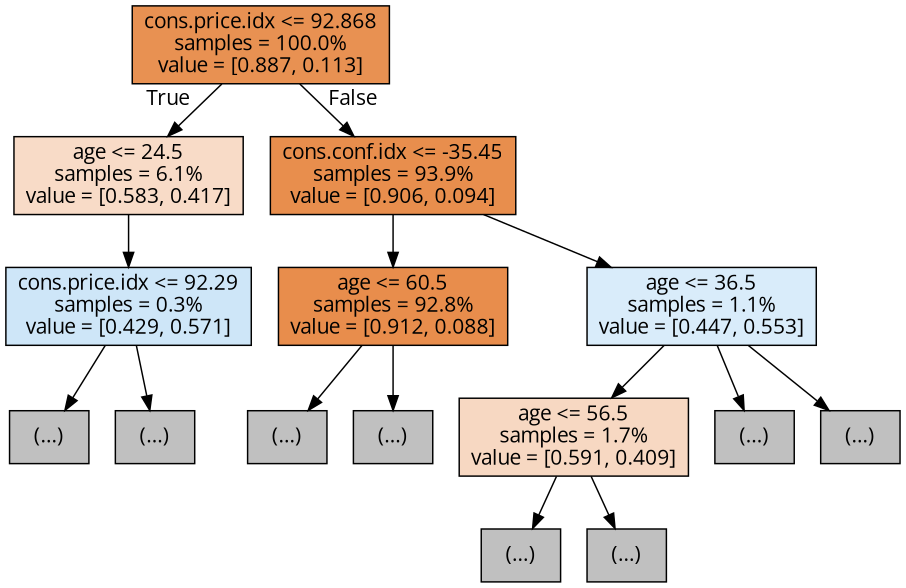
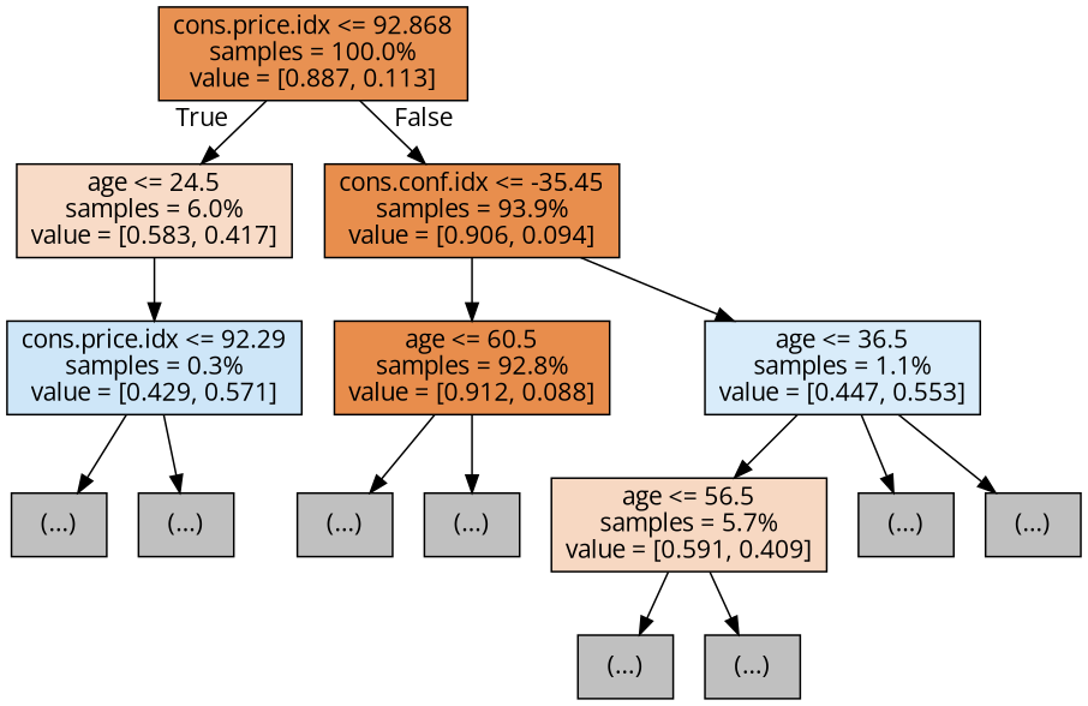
  digraph {
    fontname="Open Sans"
    node [color=black fillcolor="#C0C0C0" fontname="Open Sans" shape=box style=filled]
    edge [fontname="Open Sans"]
    n1 [fillcolor="#e89152" label="cons.price.idx <= 92.868\nsamples = 100.0%\nvalue = [0.887, 0.113]"]
-   n2 [fillcolor="#f8dbc7" label="age <= 24.5\nsamples = 6.1%\nvalue = [0.583, 0.417]"]
+   n2 [fillcolor="#f8dbc7" label="age <= 24.5\nsamples = 6.0%\nvalue = [0.583, 0.417]"]
    n3 [fillcolor="#e88e4d" label="cons.conf.idx <= -35.45\nsamples = 93.9%\nvalue = [0.906, 0.094]"]
    n4 [fillcolor="#cee6f8" label="cons.price.idx <= 92.29\nsamples = 0.3%\nvalue = [0.429, 0.571]"]
    n5 [fillcolor="#e88d4c" label="age <= 60.5\nsamples = 92.8%\nvalue = [0.912, 0.088]"]
    n6 [fillcolor="#d9ecfa" label="age <= 36.5\nsamples = 1.1%\nvalue = [0.447, 0.553]"]
    n7 [label="(...)"]
    n8 [label="(...)"]
-   n9 [fillcolor="#f7d8c2" label="age <= 56.5\nsamples = 1.7%\nvalue = [0.591, 0.409]"]
+   n9 [fillcolor="#f7d8c2" label="age <= 56.5\nsamples = 5.7%\nvalue = [0.591, 0.409]"]
    n10 [label="(...)"]
    n11 [label="(...)"]
    n12 [label="(...)"]
    n13 [label="(...)"]
    n14 [label="(...)"]
    n15 [label="(...)"]
    n1 -> n2 [headlabel=True labelangle=45 labeldistance=2.5]
    n1 -> n3 [headlabel=False labelangle=-45 labeldistance=2.5]
    n2 -> n4
    n3 -> n5
    n3 -> n6
    n4 -> n7
    n4 -> n8
    n5 -> n12
    n5 -> n13
    n6 -> n9
    n6 -> n14
    n6 -> n15
    n9 -> n10
    n9 -> n11
  }
